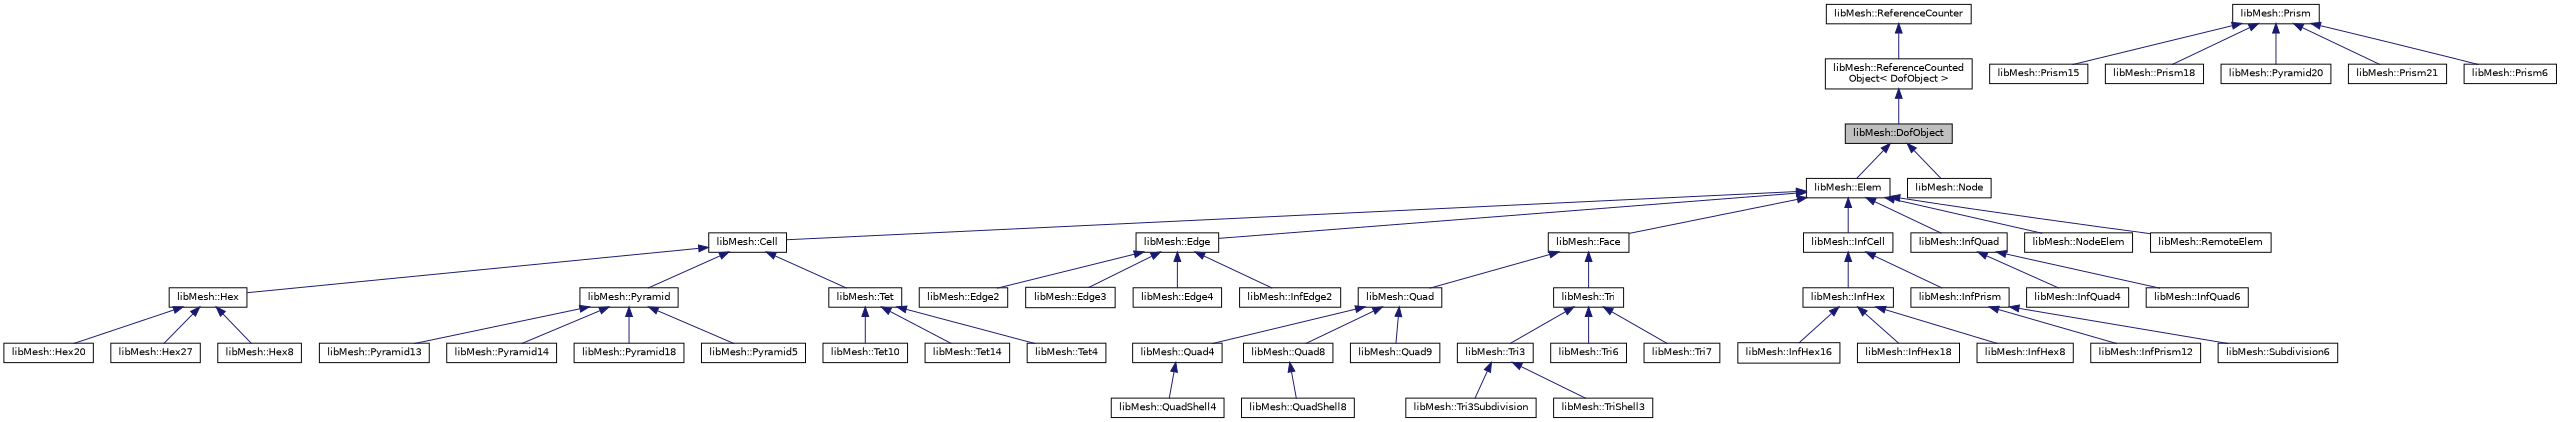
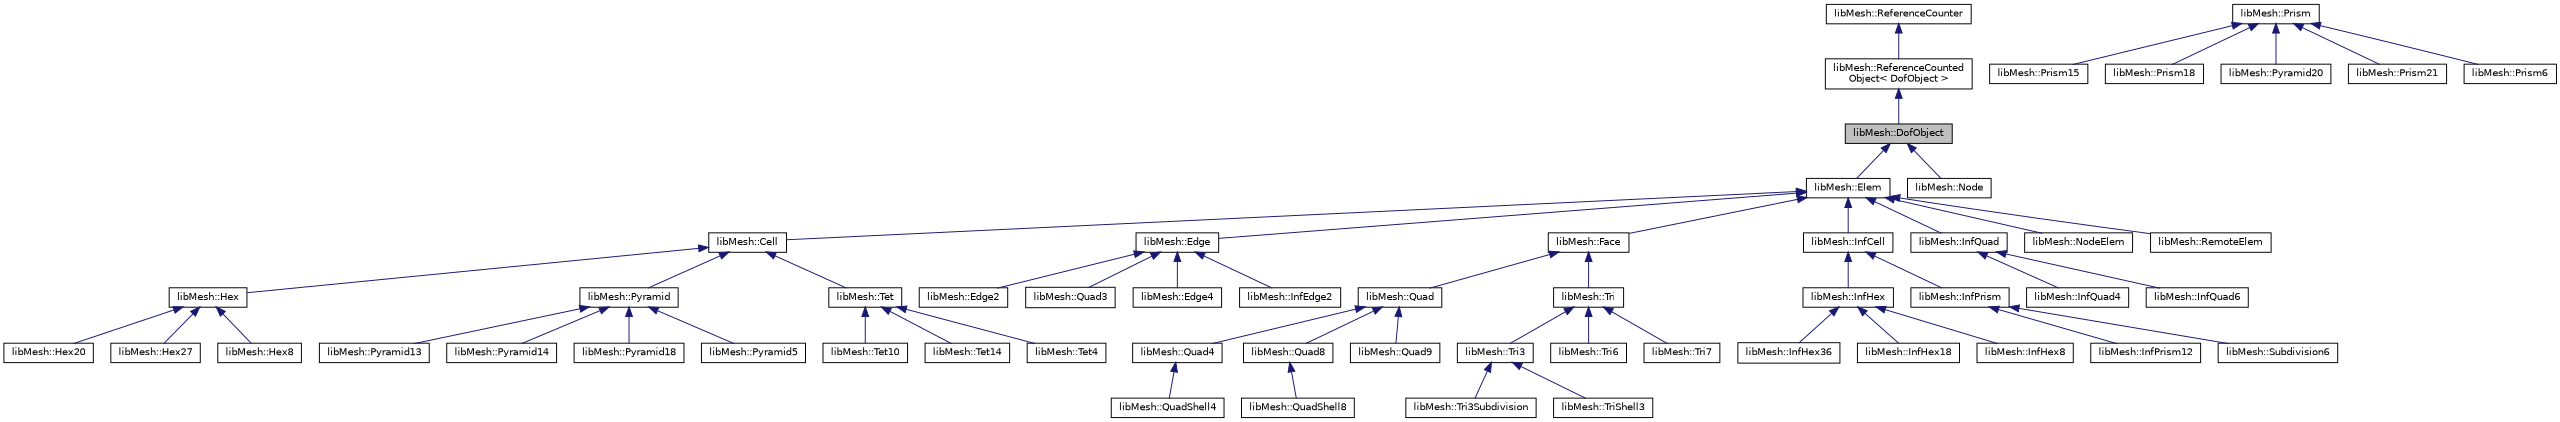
  digraph {
    rankdir=TB
    node [color=black fillcolor=white fontname=Helvetica fontsize=10 shape=record style=filled]
    edge [color=midnightblue dir=back fontname=Helvetica fontsize=10 labelfontname=Helvetica labelfontsize=10 style=solid]
    n1 [fillcolor=grey75 fontcolor=black height=0.2 label="libMesh::DofObject" width=0.4]
    n2 [height=0.2 label="libMesh::Elem" width=0.4]
    n3 [height=0.2 label="libMesh::Node" width=0.4]
    n4 [height=0.2 label="libMesh::Cell" width=0.4]
    n5 [height=0.2 label="libMesh::Edge" width=0.4]
    n6 [height=0.2 label="libMesh::Face" width=0.4]
    n7 [height=0.2 label="libMesh::InfCell" width=0.4]
    n8 [height=0.2 label="libMesh::InfQuad" width=0.4]
    n9 [height=0.2 label="libMesh::NodeElem" width=0.4]
    n10 [height=0.2 label="libMesh::RemoteElem" width=0.4]
    n11 [height=0.2 label="libMesh::ReferenceCounted\lObject\< DofObject \>" width=0.4]
    n12 [height=0.2 label="libMesh::ReferenceCounter" width=0.4]
    n13 [height=0.2 label="libMesh::Hex" width=0.4]
    n14 [height=0.2 label="libMesh::Pyramid" width=0.4]
    n15 [height=0.2 label="libMesh::Tet" width=0.4]
    n16 [height=0.2 label="libMesh::Edge2" width=0.4]
-   n17 [height=0.2 label="libMesh::Edge3" width=0.4]
+   n17 [height=0.2 label="libMesh::Quad3" width=0.4]
    n18 [height=0.2 label="libMesh::Edge4" width=0.4]
    n19 [height=0.2 label="libMesh::InfEdge2" width=0.4]
    n20 [height=0.2 label="libMesh::Quad" width=0.4]
    n21 [height=0.2 label="libMesh::Tri" width=0.4]
    n22 [height=0.2 label="libMesh::InfHex" width=0.4]
    n23 [height=0.2 label="libMesh::InfPrism" width=0.4]
    n24 [height=0.2 label="libMesh::InfQuad4" width=0.4]
    n25 [height=0.2 label="libMesh::InfQuad6" width=0.4]
    n26 [height=0.2 label="libMesh::Hex20" width=0.4]
    n27 [height=0.2 label="libMesh::Hex27" width=0.4]
    n28 [height=0.2 label="libMesh::Hex8" width=0.4]
    n29 [height=0.2 label="libMesh::Prism" width=0.4]
    n30 [height=0.2 label="libMesh::Prism15" width=0.4]
    n31 [height=0.2 label="libMesh::Prism18" width=0.4]
    n32 [height=0.2 label="libMesh::Pyramid20" width=0.4]
    n33 [height=0.2 label="libMesh::Prism21" width=0.4]
    n34 [height=0.2 label="libMesh::Prism6" width=0.4]
    n35 [height=0.2 label="libMesh::Pyramid13" width=0.4]
    n36 [height=0.2 label="libMesh::Pyramid14" width=0.4]
    n37 [height=0.2 label="libMesh::Pyramid18" width=0.4]
    n38 [height=0.2 label="libMesh::Pyramid5" width=0.4]
    n39 [height=0.2 label="libMesh::Tet10" width=0.4]
    n40 [height=0.2 label="libMesh::Tet14" width=0.4]
    n41 [height=0.2 label="libMesh::Tet4" width=0.4]
    n42 [height=0.2 label="libMesh::Quad4" width=0.4]
    n43 [height=0.2 label="libMesh::Quad8" width=0.4]
    n44 [height=0.2 label="libMesh::Quad9" width=0.4]
    n45 [height=0.2 label="libMesh::Tri3" width=0.4]
    n46 [height=0.2 label="libMesh::Tri6" width=0.4]
    n47 [height=0.2 label="libMesh::Tri7" width=0.4]
    n48 [height=0.2 label="libMesh::QuadShell4" width=0.4]
    n49 [height=0.2 label="libMesh::QuadShell8" width=0.4]
    n50 [height=0.2 label="libMesh::Tri3Subdivision" width=0.4]
    n51 [height=0.2 label="libMesh::TriShell3" width=0.4]
-   n52 [height=0.2 label="libMesh::InfHex16" width=0.4]
+   n52 [height=0.2 label="libMesh::InfHex36" width=0.4]
    n53 [height=0.2 label="libMesh::InfHex18" width=0.4]
    n54 [height=0.2 label="libMesh::InfHex8" width=0.4]
    n55 [height=0.2 label="libMesh::InfPrism12" width=0.4]
    n56 [height=0.2 label="libMesh::Subdivision6" width=0.4]
    n1 -> n2
    n1 -> n3
    n2 -> n4
    n2 -> n5
    n2 -> n6
    n2 -> n7
    n2 -> n8
    n2 -> n9
    n2 -> n10
    n4 -> n13
    n4 -> n14
    n4 -> n15
    n5 -> n16
    n5 -> n17
    n5 -> n18
    n5 -> n19
    n6 -> n20
    n6 -> n21
    n7 -> n22
    n7 -> n23
    n8 -> n24
    n8 -> n25
    n11 -> n1
    n12 -> n11
    n13 -> n26
    n13 -> n27
    n13 -> n28
    n14 -> n35
    n14 -> n36
    n14 -> n37
    n14 -> n38
    n15 -> n39
    n15 -> n40
    n15 -> n41
    n20 -> n42
    n20 -> n43
    n20 -> n44
    n21 -> n45
    n21 -> n46
    n21 -> n47
    n22 -> n52
    n22 -> n53
    n22 -> n54
    n23 -> n55
    n23 -> n56
    n29 -> n30
    n29 -> n31
    n29 -> n32
    n29 -> n33
    n29 -> n34
    n42 -> n48
    n43 -> n49
    n45 -> n50
    n45 -> n51
  }
